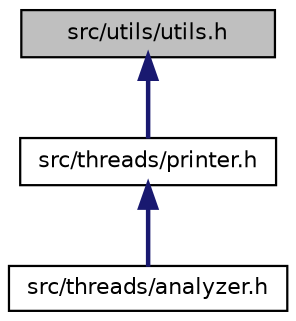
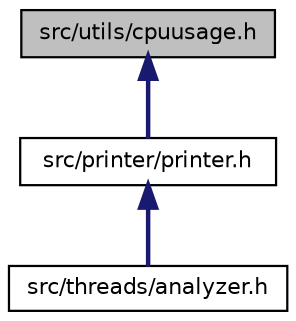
  digraph {
    node [color=black fillcolor=white fontname=Helvetica fontsize=10 shape=record style=filled]
    edge [color=midnightblue dir=back fontname=Helvetica fontsize=10 labelfontname=Helvetica labelfontsize=10 style=bold]
-   n1 [fillcolor=grey75 fontcolor=black height=0.2 label="src/utils/utils.h" width=0.4]
-   n2 [height=0.2 label="src/threads/printer.h" width=0.4]
+   n1 [fillcolor=grey75 fontcolor=black height=0.2 label="src/utils/cpuusage.h" width=0.4]
+   n2 [height=0.2 label="src/printer/printer.h" width=0.4]
    n3 [height=0.2 label="src/threads/analyzer.h" width=0.4]
    n1 -> n2
    n2 -> n3
  }
